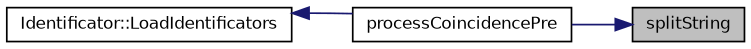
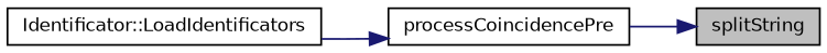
  digraph {
    rankdir=RL
    node [color=black fillcolor=white fontname=Helvetica fontsize=10 shape=record style=filled]
    edge [color=midnightblue dir=back fontname=Helvetica fontsize=10 labelfontname=Helvetica labelfontsize=10 style=solid]
    n1 [fillcolor=grey75 fontcolor=black height=0.2 label=splitString width=0.4]
    n2 [height=0.2 label=processCoincidencePre width=0.4]
    n3 [height=0.2 label="Identificator::LoadIdentificators" width=0.4]
    n1 -> n2
-   n3 -> n2
+   n2 -> n3
  }
